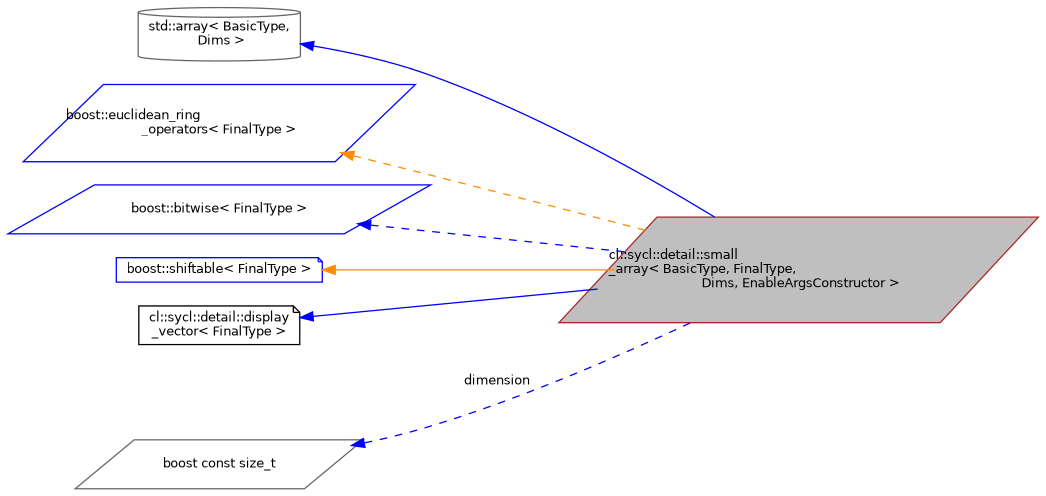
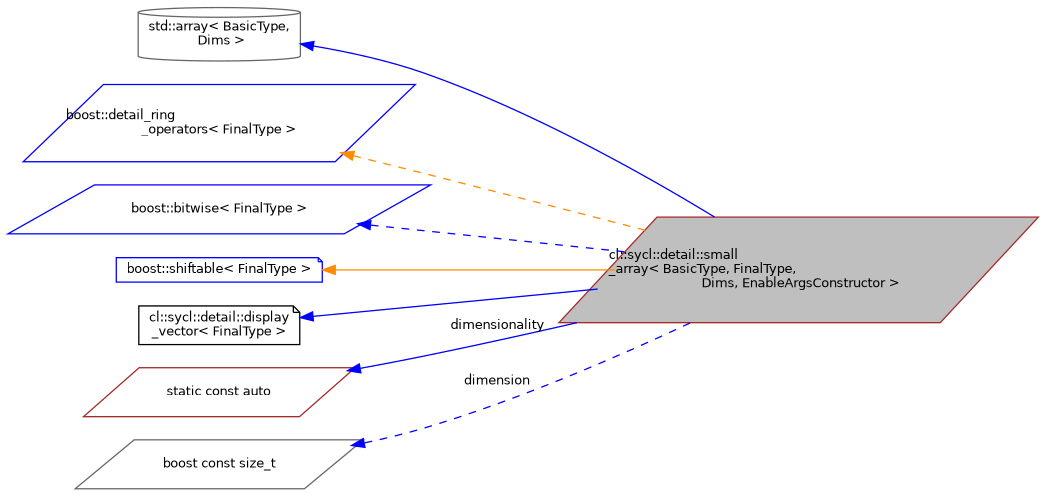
  digraph {
    rankdir=LR
    node [color=blue fontname=Helvetica fontsize=10 shape=parallelogram]
    edge [color=blue dir=back fontname=Helvetica fontsize=10 labelfontname=Helvetica labelfontsize=10 style=solid]
    n1 [color=brown fillcolor=grey75 fontcolor=black height=0.2 label="cl::sycl::detail::small\l_array\< BasicType, FinalType,\l Dims, EnableArgsConstructor \>" style=filled width=0.4]
    n2 [color=gray40 height=0.2 label="std::array\< BasicType,\l Dims \>" shape=cylinder width=0.4]
-   n3 [height=0.2 label="boost::euclidean_ring\l_operators\< FinalType \>" width=0.4]
+   n3 [height=0.2 label="boost::detail_ring\l_operators\< FinalType \>" width=0.4]
    n4 [height=0.2 label="boost::bitwise\< FinalType \>" width=0.4]
    n5 [height=0.2 label="boost::shiftable\< FinalType \>" shape=note width=0.4]
    n6 [color=black height=0.2 label="cl::sycl::detail::display\l_vector\< FinalType \>" shape=note width=0.4]
+   n7 [color=brown height=0.2 label="static const auto" width=0.4]
    n8 [color=gray40 height=0.2 label="boost const size_t" width=0.4]
    n2 -> n1
    n3 -> n1 [color=darkorange style=dashed]
    n4 -> n1 [style=dashed]
    n5 -> n1 [color=darkorange]
    n6 -> n1
+   n7 -> n1 [label=" dimensionality"]
    n8 -> n1 [label=" dimension" style=dashed]
  }
